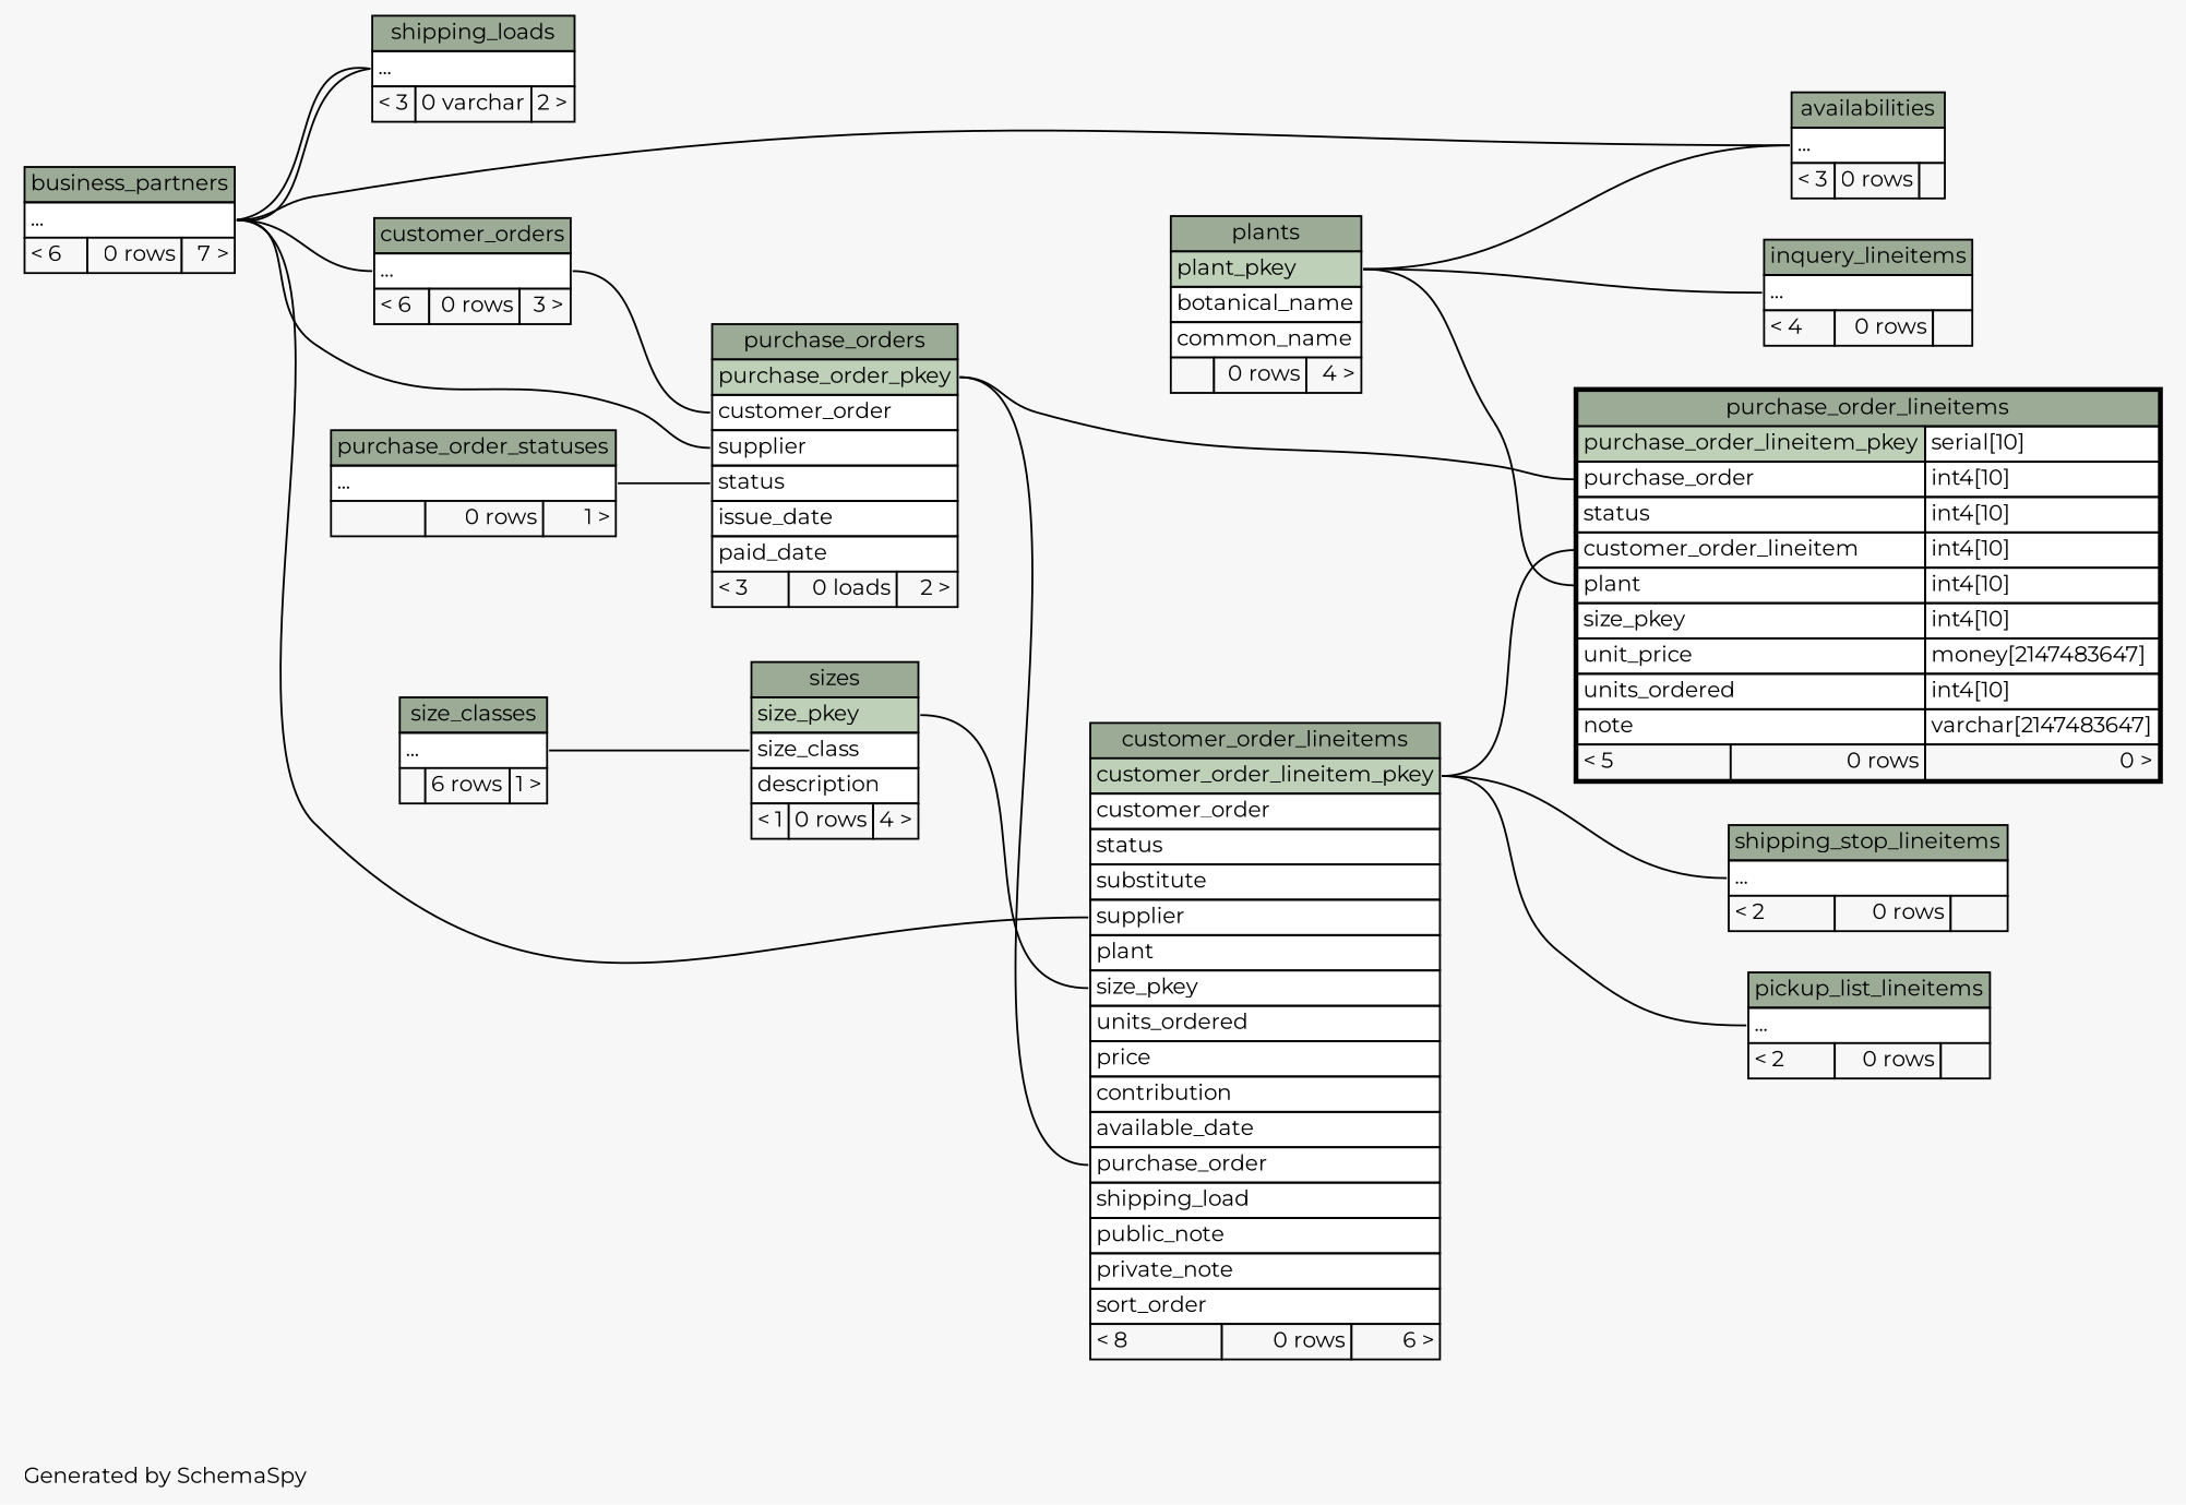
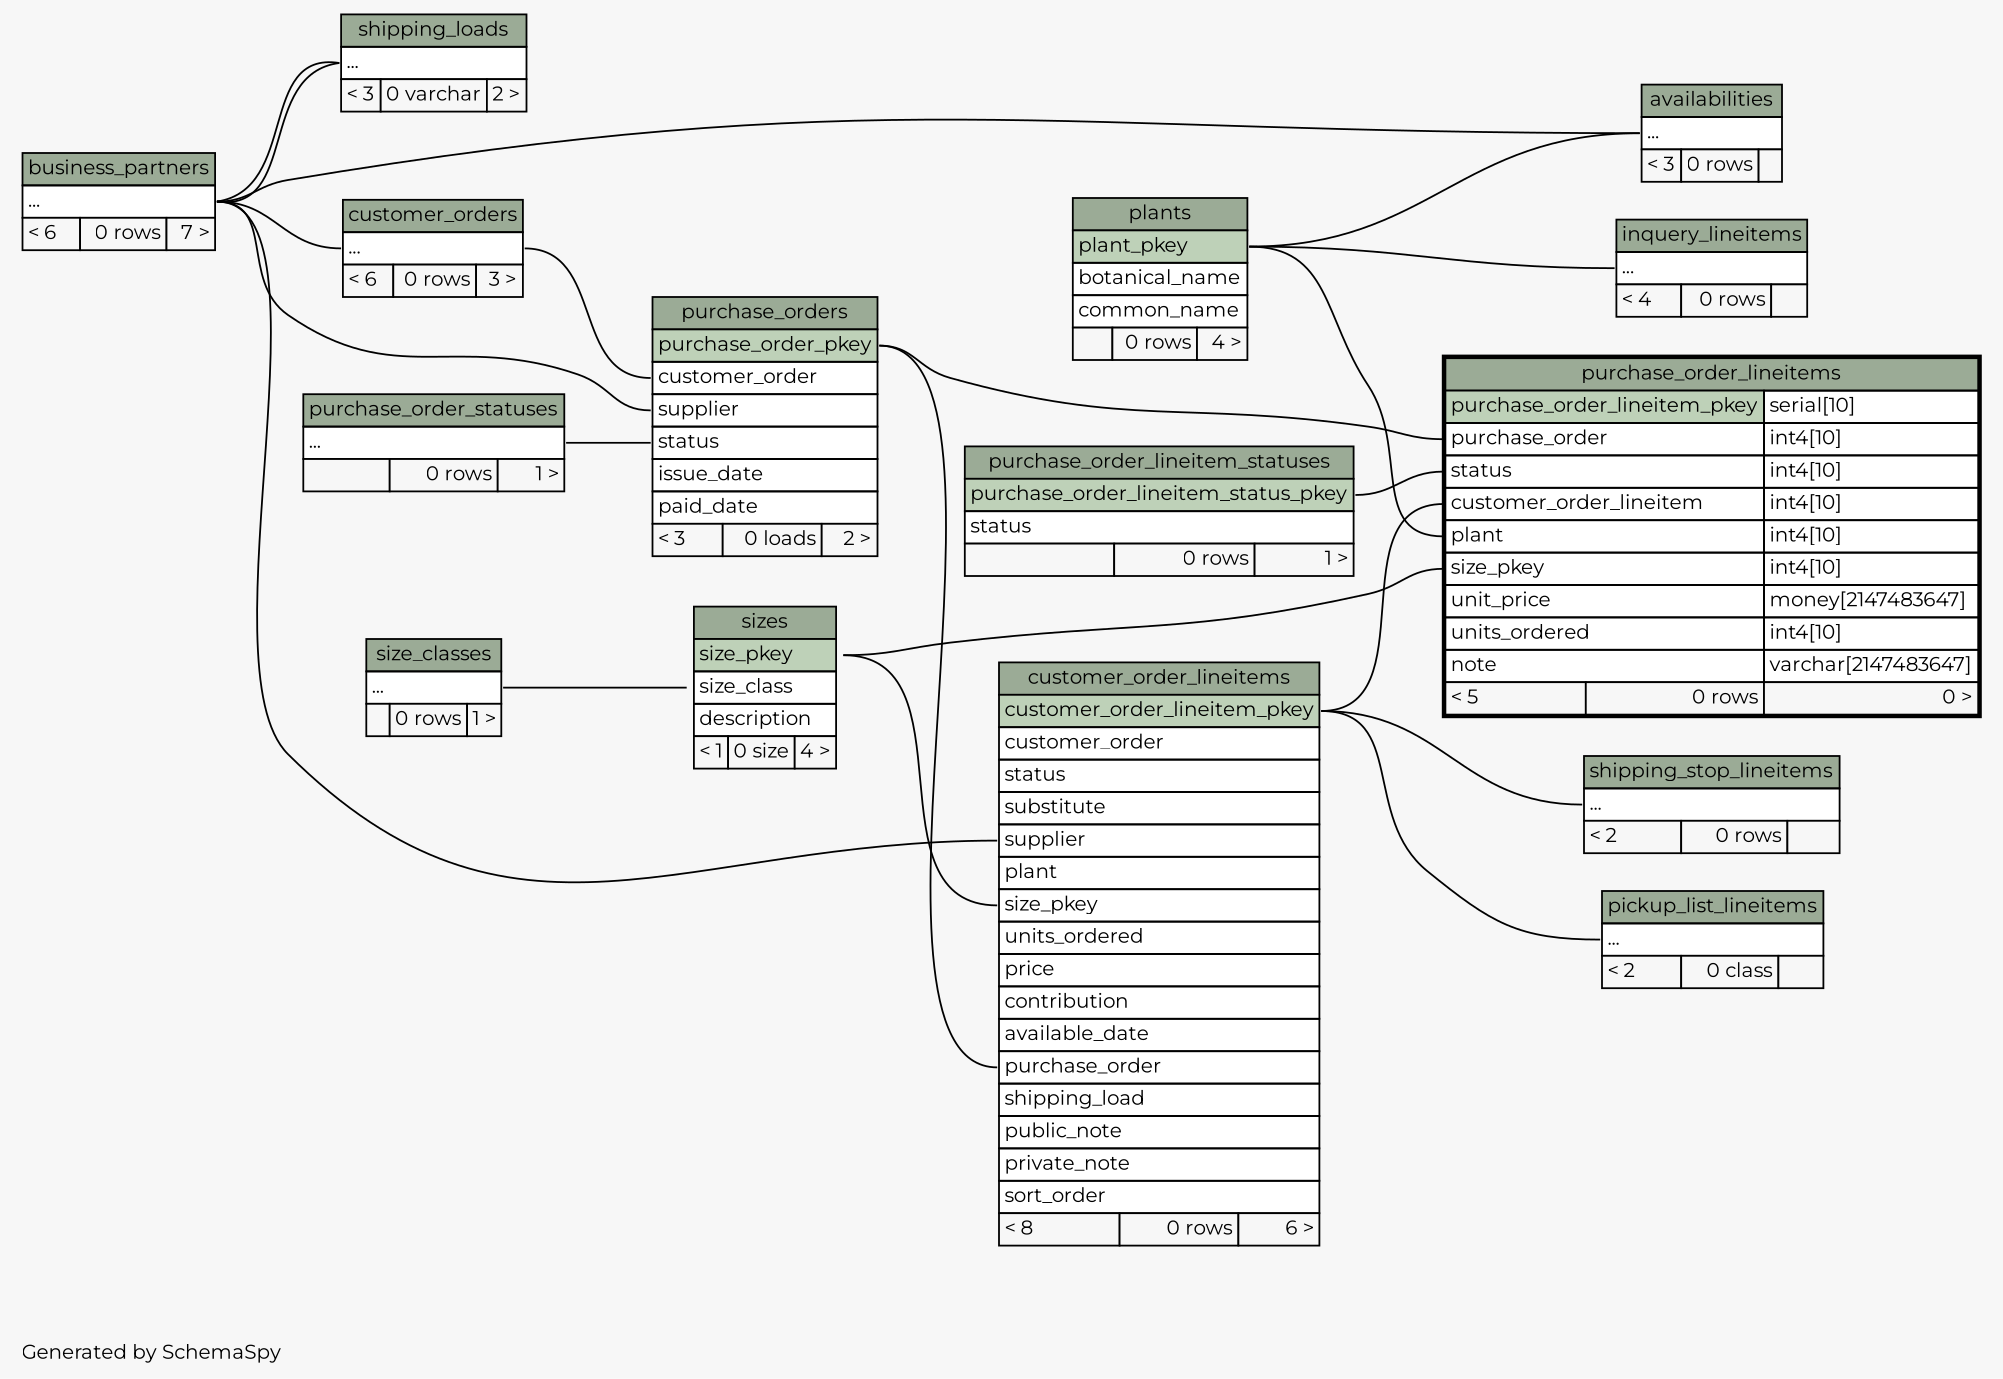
  digraph {
    bgcolor="#f7f7f7"
    fontname=Montserrat
    fontsize=11
    label="\nGenerated by SchemaSpy"
    labeljust=l
    nodesep=0.18
    rankdir=RL
    ranksep=0.46
    node [fontname=Montserrat fontsize=11 shape=plaintext]
    edge [arrowhead=none arrowsize=0.8 arrowtail=crowodot fontname=Montserrat headport="elipses:e" tailport="elipses:w"]
    n1 [label=<     <TABLE BORDER="0" CELLBORDER="1" CELLSPACING="0" BGCOLOR="#ffffff">       <TR><TD COLSPAN="3" BGCOLOR="#9bab96" ALIGN="CENTER">availabilities</TD></TR>       <TR><TD PORT="elipses" COLSPAN="3" ALIGN="LEFT">...</TD></TR>       <TR><TD ALIGN="LEFT" BGCOLOR="#f7f7f7">&lt; 3</TD><TD ALIGN="RIGHT" BGCOLOR="#f7f7f7">0 rows</TD><TD ALIGN="RIGHT" BGCOLOR="#f7f7f7">  </TD></TR>     </TABLE>>]
    n2 [label=<     <TABLE BORDER="0" CELLBORDER="1" CELLSPACING="0" BGCOLOR="#ffffff">       <TR><TD COLSPAN="3" BGCOLOR="#9bab96" ALIGN="CENTER">plants</TD></TR>       <TR><TD PORT="plant_pkey" COLSPAN="3" BGCOLOR="#bed1b8" ALIGN="LEFT">plant_pkey</TD></TR>       <TR><TD PORT="botanical_name" COLSPAN="3" ALIGN="LEFT">botanical_name</TD></TR>       <TR><TD PORT="common_name" COLSPAN="3" ALIGN="LEFT">common_name</TD></TR>       <TR><TD ALIGN="LEFT" BGCOLOR="#f7f7f7">  </TD><TD ALIGN="RIGHT" BGCOLOR="#f7f7f7">0 rows</TD><TD ALIGN="RIGHT" BGCOLOR="#f7f7f7">4 &gt;</TD></TR>     </TABLE>>]
    n3 [label=<     <TABLE BORDER="0" CELLBORDER="1" CELLSPACING="0" BGCOLOR="#ffffff">       <TR><TD COLSPAN="3" BGCOLOR="#9bab96" ALIGN="CENTER">business_partners</TD></TR>       <TR><TD PORT="elipses" COLSPAN="3" ALIGN="LEFT">...</TD></TR>       <TR><TD ALIGN="LEFT" BGCOLOR="#f7f7f7">&lt; 6</TD><TD ALIGN="RIGHT" BGCOLOR="#f7f7f7">0 rows</TD><TD ALIGN="RIGHT" BGCOLOR="#f7f7f7">7 &gt;</TD></TR>     </TABLE>>]
-   n4 [label=<     <TABLE BORDER="0" CELLBORDER="1" CELLSPACING="0" BGCOLOR="#ffffff">       <TR><TD COLSPAN="3" BGCOLOR="#9bab96" ALIGN="CENTER">sizes</TD></TR>       <TR><TD PORT="size_pkey" COLSPAN="3" BGCOLOR="#bed1b8" ALIGN="LEFT">size_pkey</TD></TR>       <TR><TD PORT="size_class" COLSPAN="3" ALIGN="LEFT">size_class</TD></TR>       <TR><TD PORT="description" COLSPAN="3" ALIGN="LEFT">description</TD></TR>       <TR><TD ALIGN="LEFT" BGCOLOR="#f7f7f7">&lt; 1</TD><TD ALIGN="RIGHT" BGCOLOR="#f7f7f7">0 rows</TD><TD ALIGN="RIGHT" BGCOLOR="#f7f7f7">4 &gt;</TD></TR>     </TABLE>>]
-   n5 [label=<     <TABLE BORDER="0" CELLBORDER="1" CELLSPACING="0" BGCOLOR="#ffffff">       <TR><TD COLSPAN="3" BGCOLOR="#9bab96" ALIGN="CENTER">size_classes</TD></TR>       <TR><TD PORT="elipses" COLSPAN="3" ALIGN="LEFT">...</TD></TR>       <TR><TD ALIGN="LEFT" BGCOLOR="#f7f7f7">  </TD><TD ALIGN="RIGHT" BGCOLOR="#f7f7f7">6 rows</TD><TD ALIGN="RIGHT" BGCOLOR="#f7f7f7">1 &gt;</TD></TR>     </TABLE>>]
+   n4 [label=<     <TABLE BORDER="0" CELLBORDER="1" CELLSPACING="0" BGCOLOR="#ffffff">       <TR><TD COLSPAN="3" BGCOLOR="#9bab96" ALIGN="CENTER">sizes</TD></TR>       <TR><TD PORT="size_pkey" COLSPAN="3" BGCOLOR="#bed1b8" ALIGN="LEFT">size_pkey</TD></TR>       <TR><TD PORT="size_class" COLSPAN="3" ALIGN="LEFT">size_class</TD></TR>       <TR><TD PORT="description" COLSPAN="3" ALIGN="LEFT">description</TD></TR>       <TR><TD ALIGN="LEFT" BGCOLOR="#f7f7f7">&lt; 1</TD><TD ALIGN="RIGHT" BGCOLOR="#f7f7f7">0 size</TD><TD ALIGN="RIGHT" BGCOLOR="#f7f7f7">4 &gt;</TD></TR>     </TABLE>>]
+   n5 [label=<     <TABLE BORDER="0" CELLBORDER="1" CELLSPACING="0" BGCOLOR="#ffffff">       <TR><TD COLSPAN="3" BGCOLOR="#9bab96" ALIGN="CENTER">size_classes</TD></TR>       <TR><TD PORT="elipses" COLSPAN="3" ALIGN="LEFT">...</TD></TR>       <TR><TD ALIGN="LEFT" BGCOLOR="#f7f7f7">  </TD><TD ALIGN="RIGHT" BGCOLOR="#f7f7f7">0 rows</TD><TD ALIGN="RIGHT" BGCOLOR="#f7f7f7">1 &gt;</TD></TR>     </TABLE>>]
    n6 [label=<     <TABLE BORDER="0" CELLBORDER="1" CELLSPACING="0" BGCOLOR="#ffffff">       <TR><TD COLSPAN="3" BGCOLOR="#9bab96" ALIGN="CENTER">customer_order_lineitems</TD></TR>       <TR><TD PORT="customer_order_lineitem_pkey" COLSPAN="3" BGCOLOR="#bed1b8" ALIGN="LEFT">customer_order_lineitem_pkey</TD></TR>       <TR><TD PORT="customer_order" COLSPAN="3" ALIGN="LEFT">customer_order</TD></TR>       <TR><TD PORT="status" COLSPAN="3" ALIGN="LEFT">status</TD></TR>       <TR><TD PORT="substitute" COLSPAN="3" ALIGN="LEFT">substitute</TD></TR>       <TR><TD PORT="supplier" COLSPAN="3" ALIGN="LEFT">supplier</TD></TR>       <TR><TD PORT="plant" COLSPAN="3" ALIGN="LEFT">plant</TD></TR>       <TR><TD PORT="size_pkey" COLSPAN="3" ALIGN="LEFT">size_pkey</TD></TR>       <TR><TD PORT="units_ordered" COLSPAN="3" ALIGN="LEFT">units_ordered</TD></TR>       <TR><TD PORT="price" COLSPAN="3" ALIGN="LEFT">price</TD></TR>       <TR><TD PORT="contribution" COLSPAN="3" ALIGN="LEFT">contribution</TD></TR>       <TR><TD PORT="available_date" COLSPAN="3" ALIGN="LEFT">available_date</TD></TR>       <TR><TD PORT="purchase_order" COLSPAN="3" ALIGN="LEFT">purchase_order</TD></TR>       <TR><TD PORT="shipping_load" COLSPAN="3" ALIGN="LEFT">shipping_load</TD></TR>       <TR><TD PORT="public_note" COLSPAN="3" ALIGN="LEFT">public_note</TD></TR>       <TR><TD PORT="private_note" COLSPAN="3" ALIGN="LEFT">private_note</TD></TR>       <TR><TD PORT="sort_order" COLSPAN="3" ALIGN="LEFT">sort_order</TD></TR>       <TR><TD ALIGN="LEFT" BGCOLOR="#f7f7f7">&lt; 8</TD><TD ALIGN="RIGHT" BGCOLOR="#f7f7f7">0 rows</TD><TD ALIGN="RIGHT" BGCOLOR="#f7f7f7">6 &gt;</TD></TR>     </TABLE>>]
    n7 [label=<     <TABLE BORDER="0" CELLBORDER="1" CELLSPACING="0" BGCOLOR="#ffffff">       <TR><TD COLSPAN="3" BGCOLOR="#9bab96" ALIGN="CENTER">purchase_orders</TD></TR>       <TR><TD PORT="purchase_order_pkey" COLSPAN="3" BGCOLOR="#bed1b8" ALIGN="LEFT">purchase_order_pkey</TD></TR>       <TR><TD PORT="customer_order" COLSPAN="3" ALIGN="LEFT">customer_order</TD></TR>       <TR><TD PORT="supplier" COLSPAN="3" ALIGN="LEFT">supplier</TD></TR>       <TR><TD PORT="status" COLSPAN="3" ALIGN="LEFT">status</TD></TR>       <TR><TD PORT="issue_date" COLSPAN="3" ALIGN="LEFT">issue_date</TD></TR>       <TR><TD PORT="paid_date" COLSPAN="3" ALIGN="LEFT">paid_date</TD></TR>       <TR><TD ALIGN="LEFT" BGCOLOR="#f7f7f7">&lt; 3</TD><TD ALIGN="RIGHT" BGCOLOR="#f7f7f7">0 loads</TD><TD ALIGN="RIGHT" BGCOLOR="#f7f7f7">2 &gt;</TD></TR>     </TABLE>>]
    n8 [label=<     <TABLE BORDER="0" CELLBORDER="1" CELLSPACING="0" BGCOLOR="#ffffff">       <TR><TD COLSPAN="3" BGCOLOR="#9bab96" ALIGN="CENTER">customer_orders</TD></TR>       <TR><TD PORT="elipses" COLSPAN="3" ALIGN="LEFT">...</TD></TR>       <TR><TD ALIGN="LEFT" BGCOLOR="#f7f7f7">&lt; 6</TD><TD ALIGN="RIGHT" BGCOLOR="#f7f7f7">0 rows</TD><TD ALIGN="RIGHT" BGCOLOR="#f7f7f7">3 &gt;</TD></TR>     </TABLE>>]
    n9 [label=<     <TABLE BORDER="0" CELLBORDER="1" CELLSPACING="0" BGCOLOR="#ffffff">       <TR><TD COLSPAN="3" BGCOLOR="#9bab96" ALIGN="CENTER">purchase_order_statuses</TD></TR>       <TR><TD PORT="elipses" COLSPAN="3" ALIGN="LEFT">...</TD></TR>       <TR><TD ALIGN="LEFT" BGCOLOR="#f7f7f7">  </TD><TD ALIGN="RIGHT" BGCOLOR="#f7f7f7">0 rows</TD><TD ALIGN="RIGHT" BGCOLOR="#f7f7f7">1 &gt;</TD></TR>     </TABLE>>]
    n10 [label=<     <TABLE BORDER="0" CELLBORDER="1" CELLSPACING="0" BGCOLOR="#ffffff">       <TR><TD COLSPAN="3" BGCOLOR="#9bab96" ALIGN="CENTER">shipping_loads</TD></TR>       <TR><TD PORT="elipses" COLSPAN="3" ALIGN="LEFT">...</TD></TR>       <TR><TD ALIGN="LEFT" BGCOLOR="#f7f7f7">&lt; 3</TD><TD ALIGN="RIGHT" BGCOLOR="#f7f7f7">0 varchar</TD><TD ALIGN="RIGHT" BGCOLOR="#f7f7f7">2 &gt;</TD></TR>     </TABLE>>]
    n11 [label=<     <TABLE BORDER="0" CELLBORDER="1" CELLSPACING="0" BGCOLOR="#ffffff">       <TR><TD COLSPAN="3" BGCOLOR="#9bab96" ALIGN="CENTER">inquery_lineitems</TD></TR>       <TR><TD PORT="elipses" COLSPAN="3" ALIGN="LEFT">...</TD></TR>       <TR><TD ALIGN="LEFT" BGCOLOR="#f7f7f7">&lt; 4</TD><TD ALIGN="RIGHT" BGCOLOR="#f7f7f7">0 rows</TD><TD ALIGN="RIGHT" BGCOLOR="#f7f7f7">  </TD></TR>     </TABLE>>]
-   n12 [label=<     <TABLE BORDER="0" CELLBORDER="1" CELLSPACING="0" BGCOLOR="#ffffff">       <TR><TD COLSPAN="3" BGCOLOR="#9bab96" ALIGN="CENTER">pickup_list_lineitems</TD></TR>       <TR><TD PORT="elipses" COLSPAN="3" ALIGN="LEFT">...</TD></TR>       <TR><TD ALIGN="LEFT" BGCOLOR="#f7f7f7">&lt; 2</TD><TD ALIGN="RIGHT" BGCOLOR="#f7f7f7">0 rows</TD><TD ALIGN="RIGHT" BGCOLOR="#f7f7f7">  </TD></TR>     </TABLE>>]
+   n12 [label=<     <TABLE BORDER="0" CELLBORDER="1" CELLSPACING="0" BGCOLOR="#ffffff">       <TR><TD COLSPAN="3" BGCOLOR="#9bab96" ALIGN="CENTER">pickup_list_lineitems</TD></TR>       <TR><TD PORT="elipses" COLSPAN="3" ALIGN="LEFT">...</TD></TR>       <TR><TD ALIGN="LEFT" BGCOLOR="#f7f7f7">&lt; 2</TD><TD ALIGN="RIGHT" BGCOLOR="#f7f7f7">0 class</TD><TD ALIGN="RIGHT" BGCOLOR="#f7f7f7">  </TD></TR>     </TABLE>>]
    n13 [label=<     <TABLE BORDER="2" CELLBORDER="1" CELLSPACING="0" BGCOLOR="#ffffff">       <TR><TD COLSPAN="3" BGCOLOR="#9bab96" ALIGN="CENTER">purchase_order_lineitems</TD></TR>       <TR><TD PORT="purchase_order_lineitem_pkey" COLSPAN="2" BGCOLOR="#bed1b8" ALIGN="LEFT">purchase_order_lineitem_pkey</TD><TD PORT="purchase_order_lineitem_pkey.type" ALIGN="LEFT">serial[10]</TD></TR>       <TR><TD PORT="purchase_order" COLSPAN="2" ALIGN="LEFT">purchase_order</TD><TD PORT="purchase_order.type" ALIGN="LEFT">int4[10]</TD></TR>       <TR><TD PORT="status" COLSPAN="2" ALIGN="LEFT">status</TD><TD PORT="status.type" ALIGN="LEFT">int4[10]</TD></TR>       <TR><TD PORT="customer_order_lineitem" COLSPAN="2" ALIGN="LEFT">customer_order_lineitem</TD><TD PORT="customer_order_lineitem.type" ALIGN="LEFT">int4[10]</TD></TR>       <TR><TD PORT="plant" COLSPAN="2" ALIGN="LEFT">plant</TD><TD PORT="plant.type" ALIGN="LEFT">int4[10]</TD></TR>       <TR><TD PORT="size_pkey" COLSPAN="2" ALIGN="LEFT">size_pkey</TD><TD PORT="size_pkey.type" ALIGN="LEFT">int4[10]</TD></TR>       <TR><TD PORT="unit_price" COLSPAN="2" ALIGN="LEFT">unit_price</TD><TD PORT="unit_price.type" ALIGN="LEFT">money[2147483647]</TD></TR>       <TR><TD PORT="units_ordered" COLSPAN="2" ALIGN="LEFT">units_ordered</TD><TD PORT="units_ordered.type" ALIGN="LEFT">int4[10]</TD></TR>       <TR><TD PORT="note" COLSPAN="2" ALIGN="LEFT">note</TD><TD PORT="note.type" ALIGN="LEFT">varchar[2147483647]</TD></TR>       <TR><TD ALIGN="LEFT" BGCOLOR="#f7f7f7">&lt; 5</TD><TD ALIGN="RIGHT" BGCOLOR="#f7f7f7">0 rows</TD><TD ALIGN="RIGHT" BGCOLOR="#f7f7f7">0 &gt;</TD></TR>     </TABLE>>]
+   n14 [label=<     <TABLE BORDER="0" CELLBORDER="1" CELLSPACING="0" BGCOLOR="#ffffff">       <TR><TD COLSPAN="3" BGCOLOR="#9bab96" ALIGN="CENTER">purchase_order_lineitem_statuses</TD></TR>       <TR><TD PORT="purchase_order_lineitem_status_pkey" COLSPAN="3" BGCOLOR="#bed1b8" ALIGN="LEFT">purchase_order_lineitem_status_pkey</TD></TR>       <TR><TD PORT="status" COLSPAN="3" ALIGN="LEFT">status</TD></TR>       <TR><TD ALIGN="LEFT" BGCOLOR="#f7f7f7">  </TD><TD ALIGN="RIGHT" BGCOLOR="#f7f7f7">0 rows</TD><TD ALIGN="RIGHT" BGCOLOR="#f7f7f7">1 &gt;</TD></TR>     </TABLE>>]
    n15 [label=<     <TABLE BORDER="0" CELLBORDER="1" CELLSPACING="0" BGCOLOR="#ffffff">       <TR><TD COLSPAN="3" BGCOLOR="#9bab96" ALIGN="CENTER">shipping_stop_lineitems</TD></TR>       <TR><TD PORT="elipses" COLSPAN="3" ALIGN="LEFT">...</TD></TR>       <TR><TD ALIGN="LEFT" BGCOLOR="#f7f7f7">&lt; 2</TD><TD ALIGN="RIGHT" BGCOLOR="#f7f7f7">0 rows</TD><TD ALIGN="RIGHT" BGCOLOR="#f7f7f7">  </TD></TR>     </TABLE>>]
    n1 -> n2 [headport="plant_pkey:e"]
    n1 -> n3
    n4 -> n5 [tailport="size_class:w"]
    n6 -> n3 [tailport="supplier:w"]
    n6 -> n4 [headport="size_pkey:e" tailport="size_pkey:w"]
    n6 -> n7 [headport="purchase_order_pkey:e" tailport="purchase_order:w"]
    n7 -> n3 [tailport="supplier:w"]
    n7 -> n8 [tailport="customer_order:w"]
    n7 -> n9 [tailport="status:w"]
    n8 -> n3
    n10 -> n3
    n10 -> n3
    n11 -> n2 [headport="plant_pkey:e"]
    n12 -> n6 [headport="customer_order_lineitem_pkey:e"]
    n13 -> n2 [headport="plant_pkey:e" tailport="plant:w"]
+   n13 -> n4 [headport="size_pkey:e" tailport="size_pkey:w"]
    n13 -> n6 [headport="customer_order_lineitem_pkey:e" tailport="customer_order_lineitem:w"]
    n13 -> n7 [headport="purchase_order_pkey:e" tailport="purchase_order:w"]
+   n13 -> n14 [headport="purchase_order_lineitem_status_pkey:e" tailport="status:w"]
    n15 -> n6 [headport="customer_order_lineitem_pkey:e"]
  }
